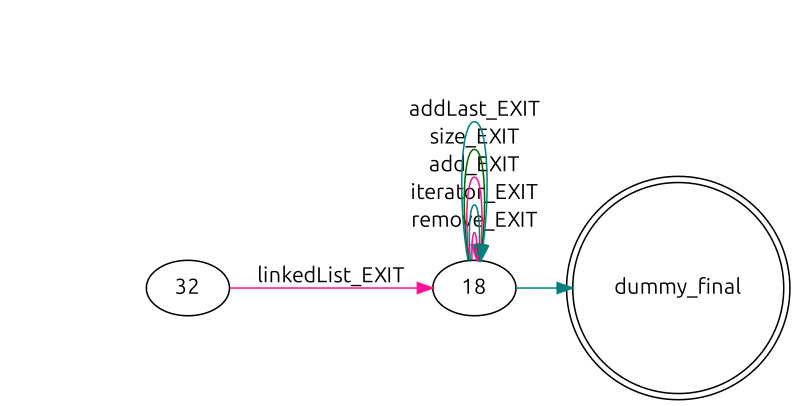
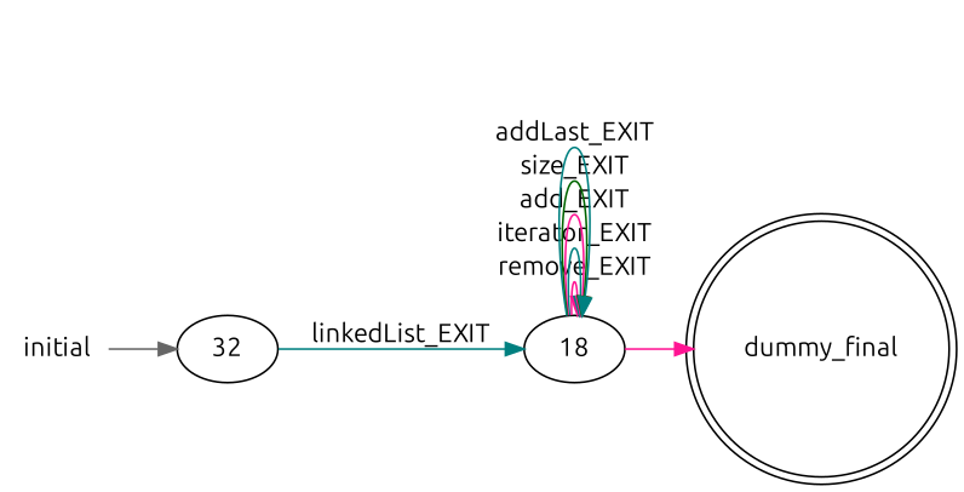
  digraph {
    fontname=Ubuntu
    rankdir=LR
    node [fontname=Ubuntu]
    edge [color=deeppink fontname=Ubuntu]
    n1 [label=18]
    dummy_final [shape=doublecircle]
+   initial [shape=plaintext]
    32
    n1 -> n1 [label=remove_EXIT]
    n1 -> n1 [color=teal label=iterator_EXIT]
    n1 -> n1 [label=add_EXIT]
    n1 -> n1 [color=darkgreen label=size_EXIT]
    n1 -> n1 [color=teal label=addLast_EXIT]
-   n1 -> dummy_final [color=teal]
-   32 -> n1 [label=linkedList_EXIT]
+   n1 -> dummy_final
+   initial -> 32 [color=gray40]
+   32 -> n1 [color=teal label=linkedList_EXIT]
  }
